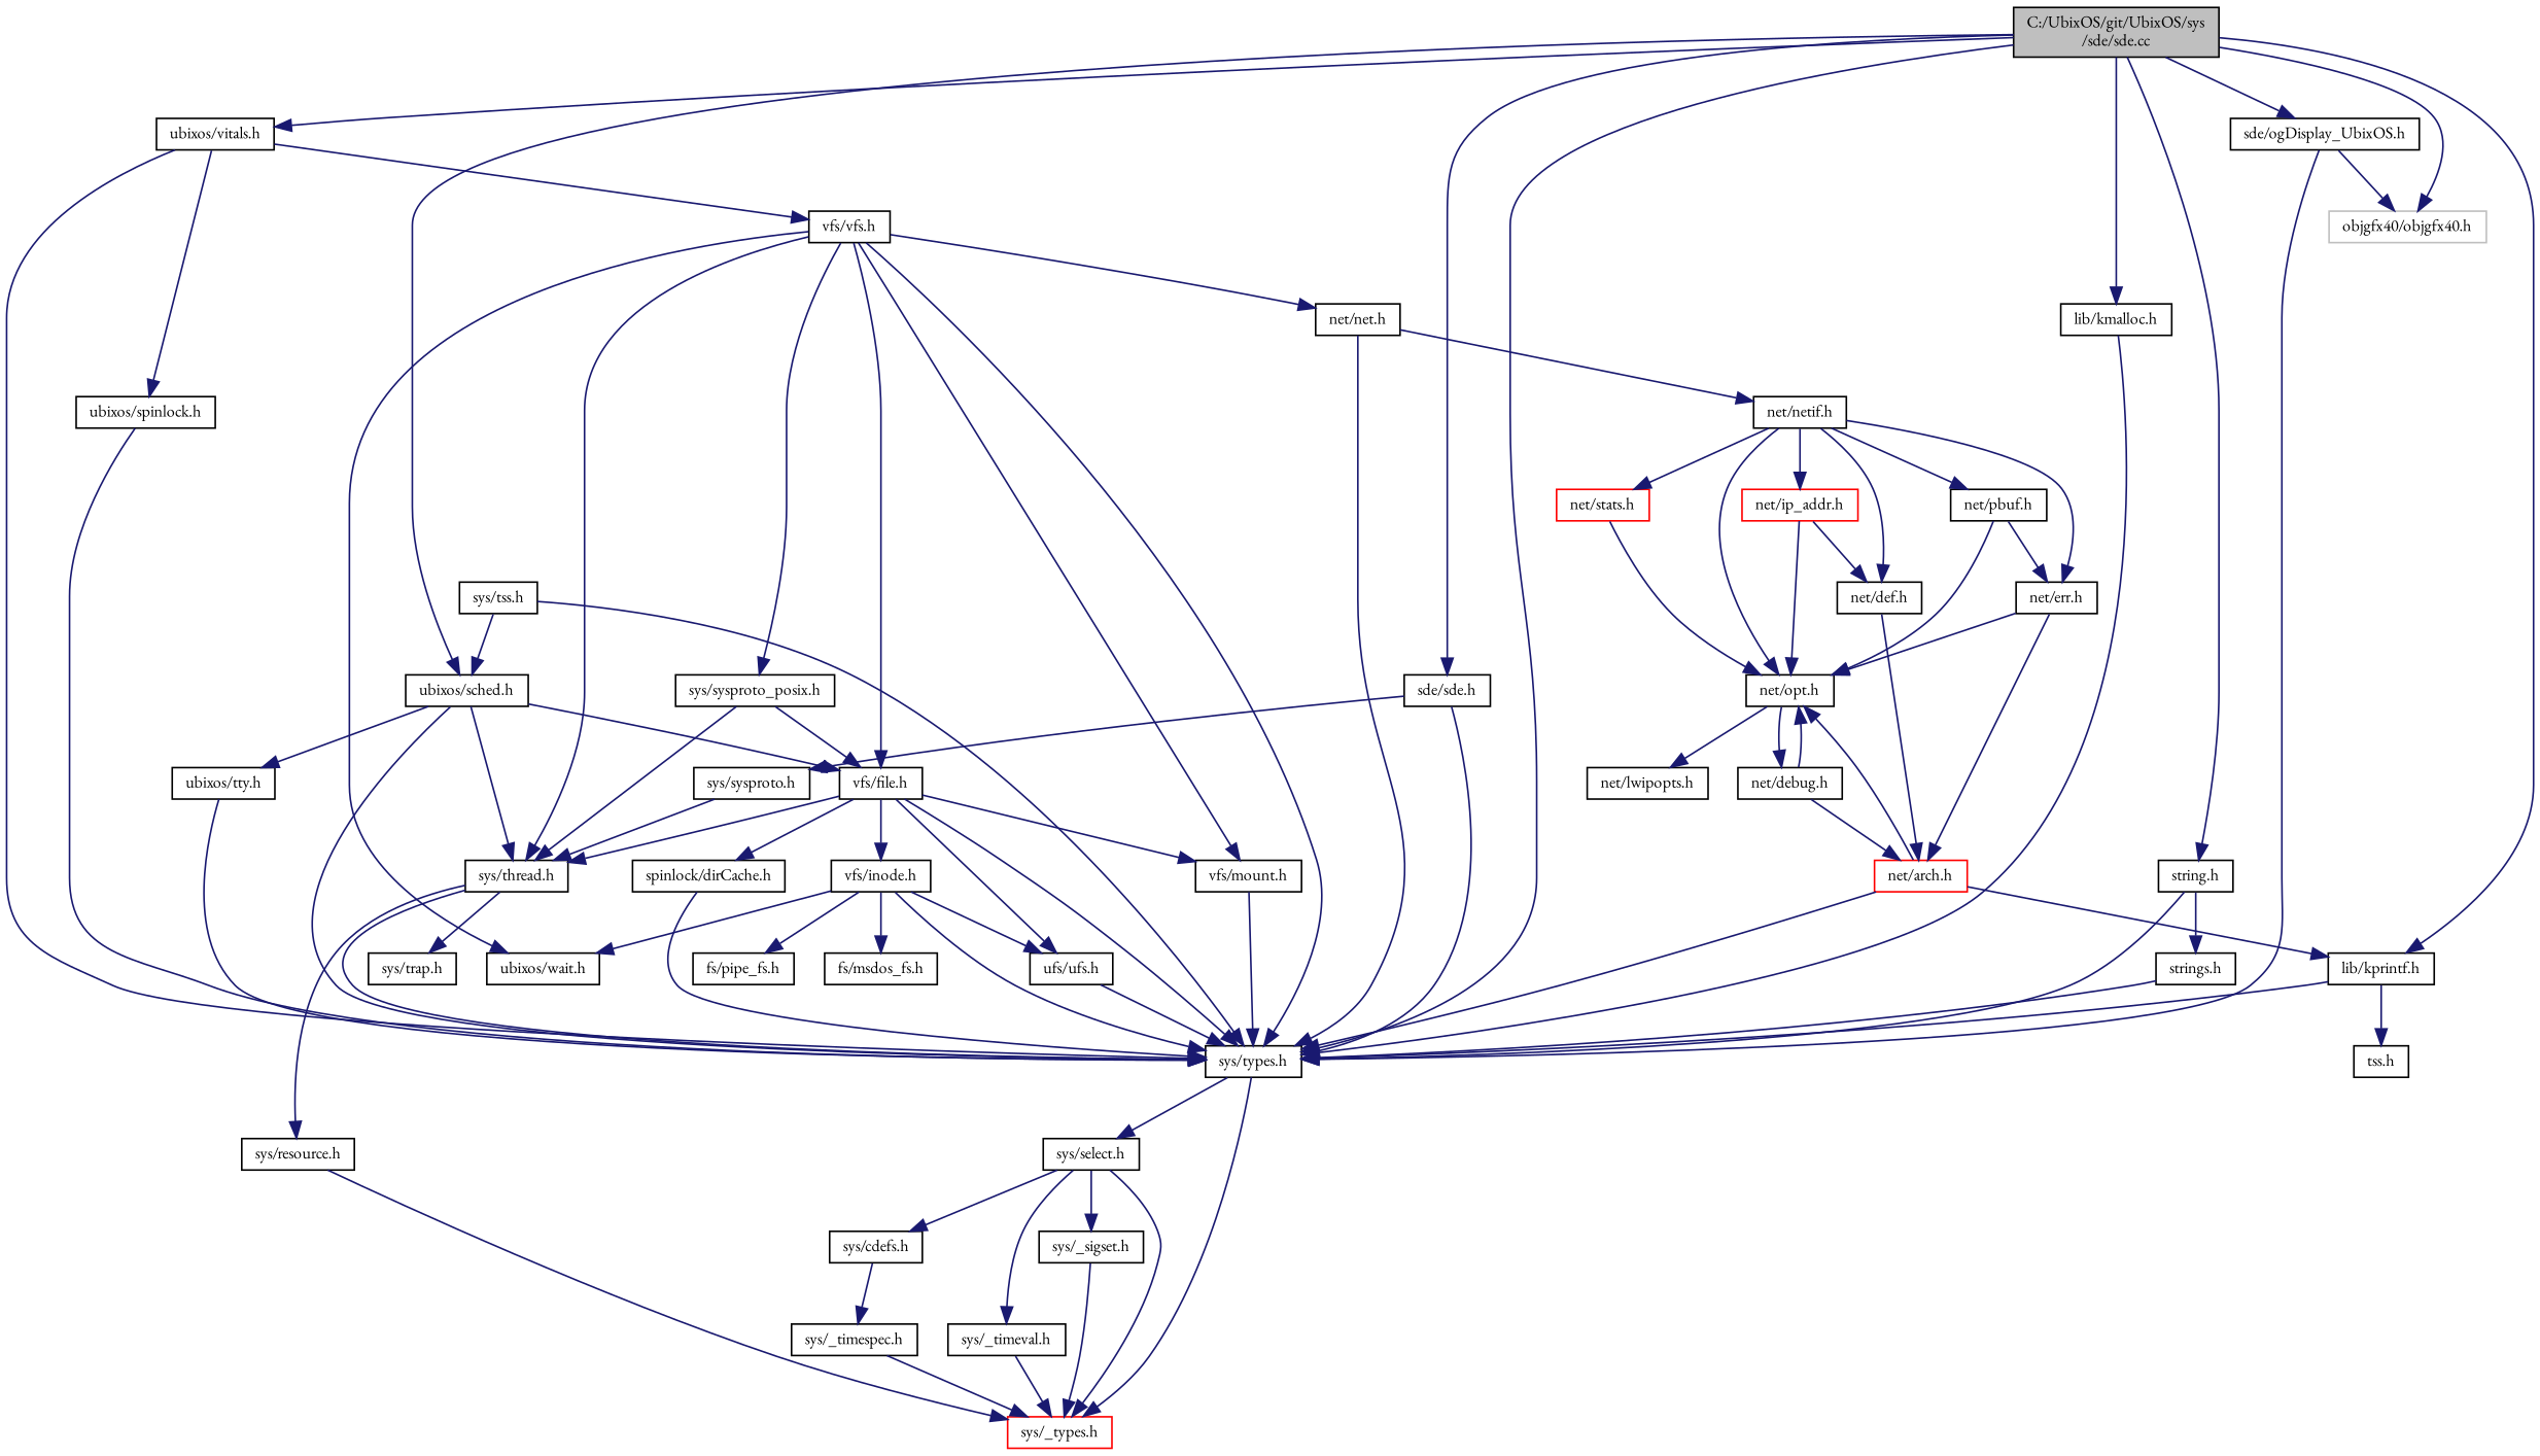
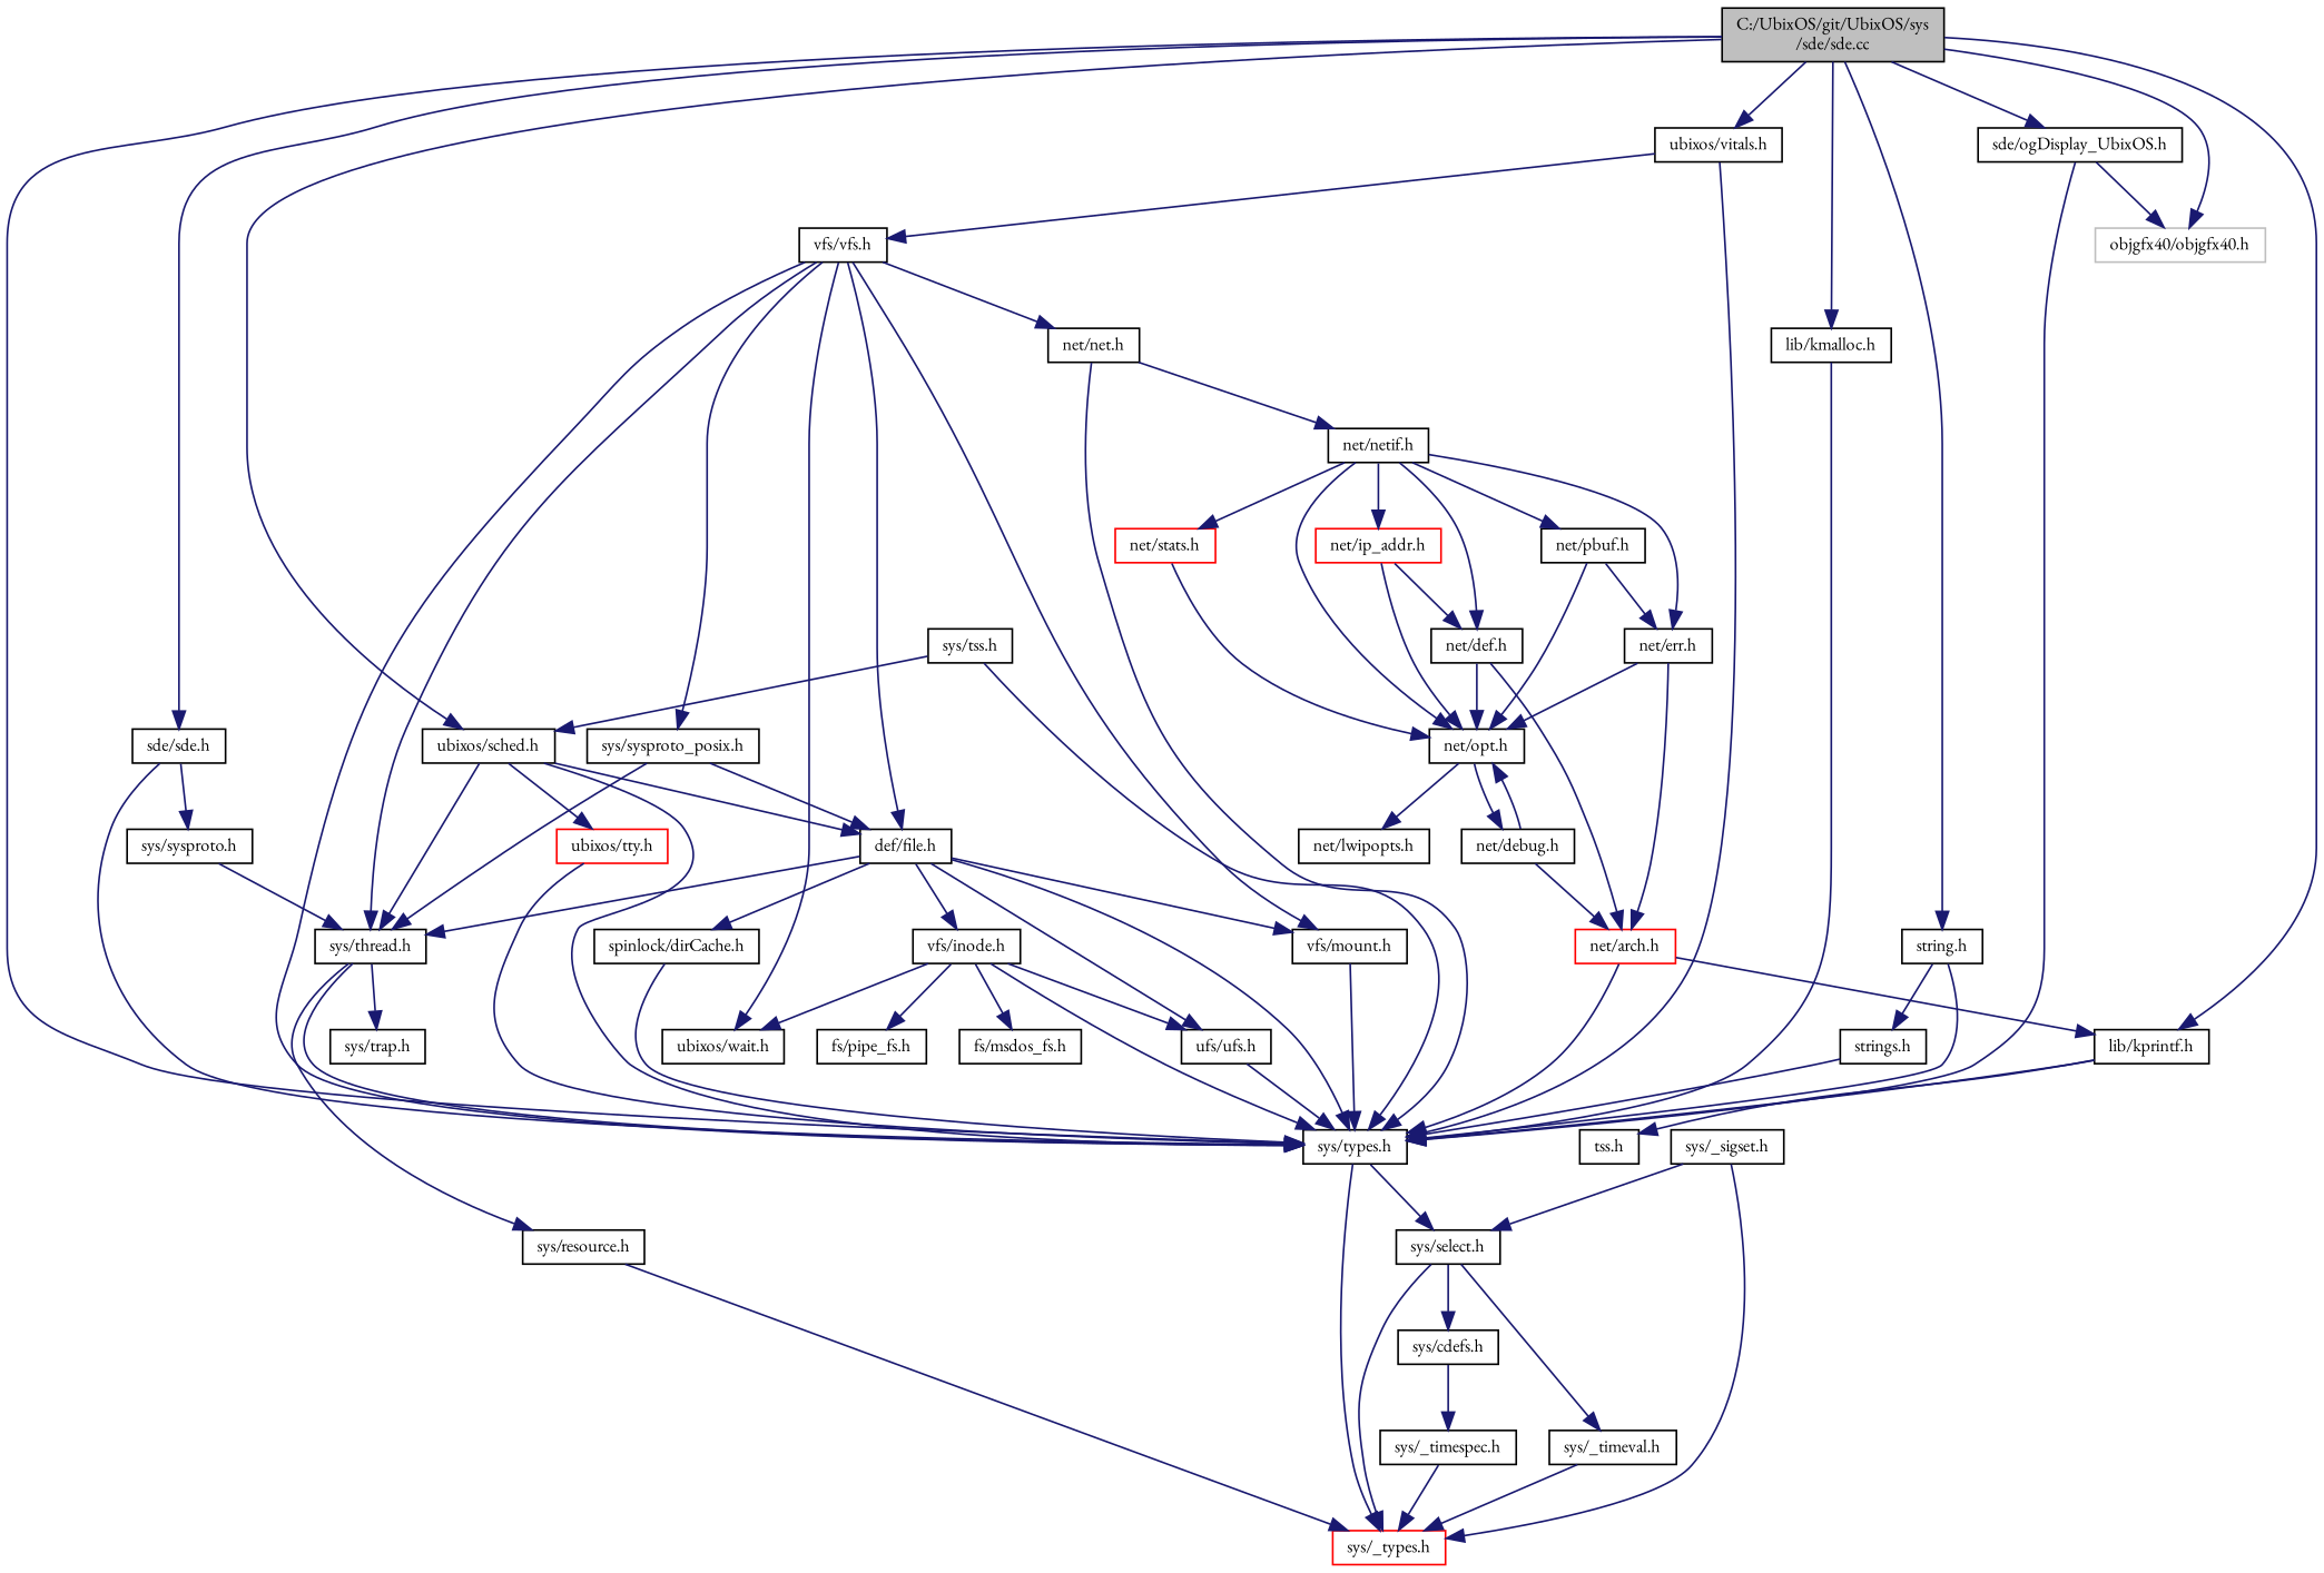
  digraph {
    fontname="EB Garamond"
    node [color=black fillcolor=white fontname="EB Garamond" fontsize=10 shape=record style=filled]
    edge [color=midnightblue fontname="EB Garamond" fontsize=10 labelfontname=Helvetica labelfontsize=10 style=solid]
    n1 [fillcolor=grey75 fontcolor=black height=0.2 label="C:/UbixOS/git/UbixOS/sys\l/sde/sde.cc" width=0.4]
    n2 [height=0.2 label="sys/types.h" width=0.4]
    n3 [height=0.2 label="ubixos/sched.h" width=0.4]
    n4 [height=0.2 label="ubixos/vitals.h" width=0.4]
    n5 [height=0.2 label="lib/kprintf.h" width=0.4]
    n6 [height=0.2 label="lib/kmalloc.h" width=0.4]
    n7 [height=0.2 label="string.h" width=0.4]
    n8 [height=0.2 label="sde/sde.h" width=0.4]
    n9 [height=0.2 label="sde/ogDisplay_UbixOS.h" width=0.4]
    n10 [color=grey75 height=0.2 label="objgfx40/objgfx40.h" width=0.4]
    n11 [color=red height=0.2 label="sys/_types.h" width=0.4]
    n12 [height=0.2 label="sys/select.h" width=0.4]
-   n13 [height=0.2 label="vfs/file.h" width=0.4]
+   n13 [height=0.2 label="def/file.h" width=0.4]
    n14 [height=0.2 label="sys/thread.h" width=0.4]
-   n15 [height=0.2 label="ubixos/tty.h" width=0.4]
-   n16 [height=0.2 label="ubixos/spinlock.h" width=0.4]
+   n15 [color=red height=0.2 label="ubixos/tty.h" width=0.4]
    n17 [height=0.2 label="vfs/vfs.h" width=0.4]
    n18 [height=0.2 label="tss.h" width=0.4]
    n19 [height=0.2 label="strings.h" width=0.4]
    n20 [height=0.2 label="sys/sysproto.h" width=0.4]
    n21 [height=0.2 label="sys/cdefs.h" width=0.4]
    n22 [height=0.2 label="sys/_timeval.h" width=0.4]
    n23 [height=0.2 label="sys/_sigset.h" width=0.4]
    n24 [height=0.2 label="sys/_timespec.h" width=0.4]
    n25 [height=0.2 label="spinlock/dirCache.h" width=0.4]
    n26 [height=0.2 label="vfs/inode.h" width=0.4]
    n27 [height=0.2 label="ufs/ufs.h" width=0.4]
    n28 [height=0.2 label="vfs/mount.h" width=0.4]
    n29 [height=0.2 label="sys/trap.h" width=0.4]
    n30 [height=0.2 label="sys/resource.h" width=0.4]
    n31 [height=0.2 label="sys/tss.h" width=0.4]
    n32 [height=0.2 label="ubixos/wait.h" width=0.4]
    n33 [height=0.2 label="fs/pipe_fs.h" width=0.4]
    n34 [height=0.2 label="fs/msdos_fs.h" width=0.4]
    n35 [height=0.2 label="sys/sysproto_posix.h" width=0.4]
    n36 [height=0.2 label="net/net.h" width=0.4]
    n37 [height=0.2 label="net/netif.h" width=0.4]
    n38 [height=0.2 label="net/opt.h" width=0.4]
    n39 [height=0.2 label="net/err.h" width=0.4]
    n40 [color=red height=0.2 label="net/ip_addr.h" width=0.4]
    n41 [height=0.2 label="net/def.h" width=0.4]
    n42 [height=0.2 label="net/pbuf.h" width=0.4]
    n43 [color=red height=0.2 label="net/stats.h" width=0.4]
    n44 [height=0.2 label="net/lwipopts.h" width=0.4]
    n45 [height=0.2 label="net/debug.h" width=0.4]
    n46 [color=red height=0.2 label="net/arch.h" width=0.4]
    n1 -> n2
    n1 -> n3
    n1 -> n4
    n1 -> n5
    n1 -> n6
    n1 -> n7
    n1 -> n8
    n1 -> n9
    n1 -> n10
    n2 -> n11
    n2 -> n12
    n3 -> n2
    n3 -> n13
    n3 -> n14
    n3 -> n15
    n4 -> n2
-   n4 -> n16
    n4 -> n17
    n5 -> n2
    n5 -> n18
    n6 -> n2
    n7 -> n2
    n7 -> n19
    n8 -> n2
    n8 -> n20
    n9 -> n2
    n9 -> n10
    n12 -> n11
    n12 -> n21
    n12 -> n22
-   n12 -> n23
+   n23 -> n12
    n13 -> n2
    n13 -> n14
    n13 -> n25
    n13 -> n26
    n13 -> n27
    n13 -> n28
    n14 -> n2
    n14 -> n29
    n14 -> n30
    n15 -> n2
-   n16 -> n2
    n17 -> n2
    n17 -> n13
    n17 -> n14
    n17 -> n28
    n17 -> n32
    n17 -> n35
    n17 -> n36
    n19 -> n2
    n20 -> n14
    n21 -> n24
    n22 -> n11
    n23 -> n11
    n24 -> n11
    n25 -> n2
    n26 -> n2
    n26 -> n27
    n26 -> n32
    n26 -> n33
    n26 -> n34
    n27 -> n2
    n28 -> n2
    n30 -> n11
    n31 -> n2
    n31 -> n3
    n35 -> n13
    n35 -> n14
    n36 -> n2
    n36 -> n37
    n37 -> n38
    n37 -> n39
    n37 -> n40
    n37 -> n41
    n37 -> n42
    n37 -> n43
    n38 -> n44
    n38 -> n45
    n39 -> n38
    n39 -> n46
    n40 -> n38
    n40 -> n41
-   n46 -> n38
+   n41 -> n38
    n41 -> n46
    n42 -> n38
    n42 -> n39
    n43 -> n38
    n45 -> n38
    n45 -> n46
    n46 -> n2
    n46 -> n5
  }
